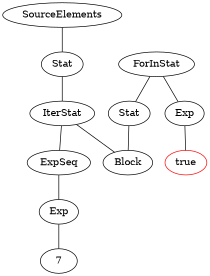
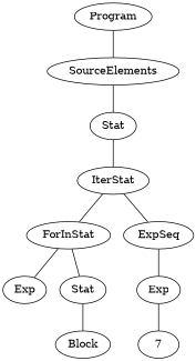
  graph {
+   n1 [label=Program]
    n2 [label=SourceElements]
    n3 [label=Stat]
    n4 [label=IterStat]
    n5 [label=ForInStat]
    n6 [label=ExpSeq]
    n7 [label=Exp]
    n8 [label=Stat]
-   n9 [color=red label=true]
    n10 [label=Exp]
    n11 [label=Block]
    n12 [label=7]
+   n1 -- n2
    n2 -- n3
    n3 -- n4
-   n4 -- n11
+   n4 -- n5
    n4 -- n6
    n5 -- n7
    n5 -- n8
    n6 -- n10
-   n7 -- n9
    n8 -- n11
    n10 -- n12
  }
